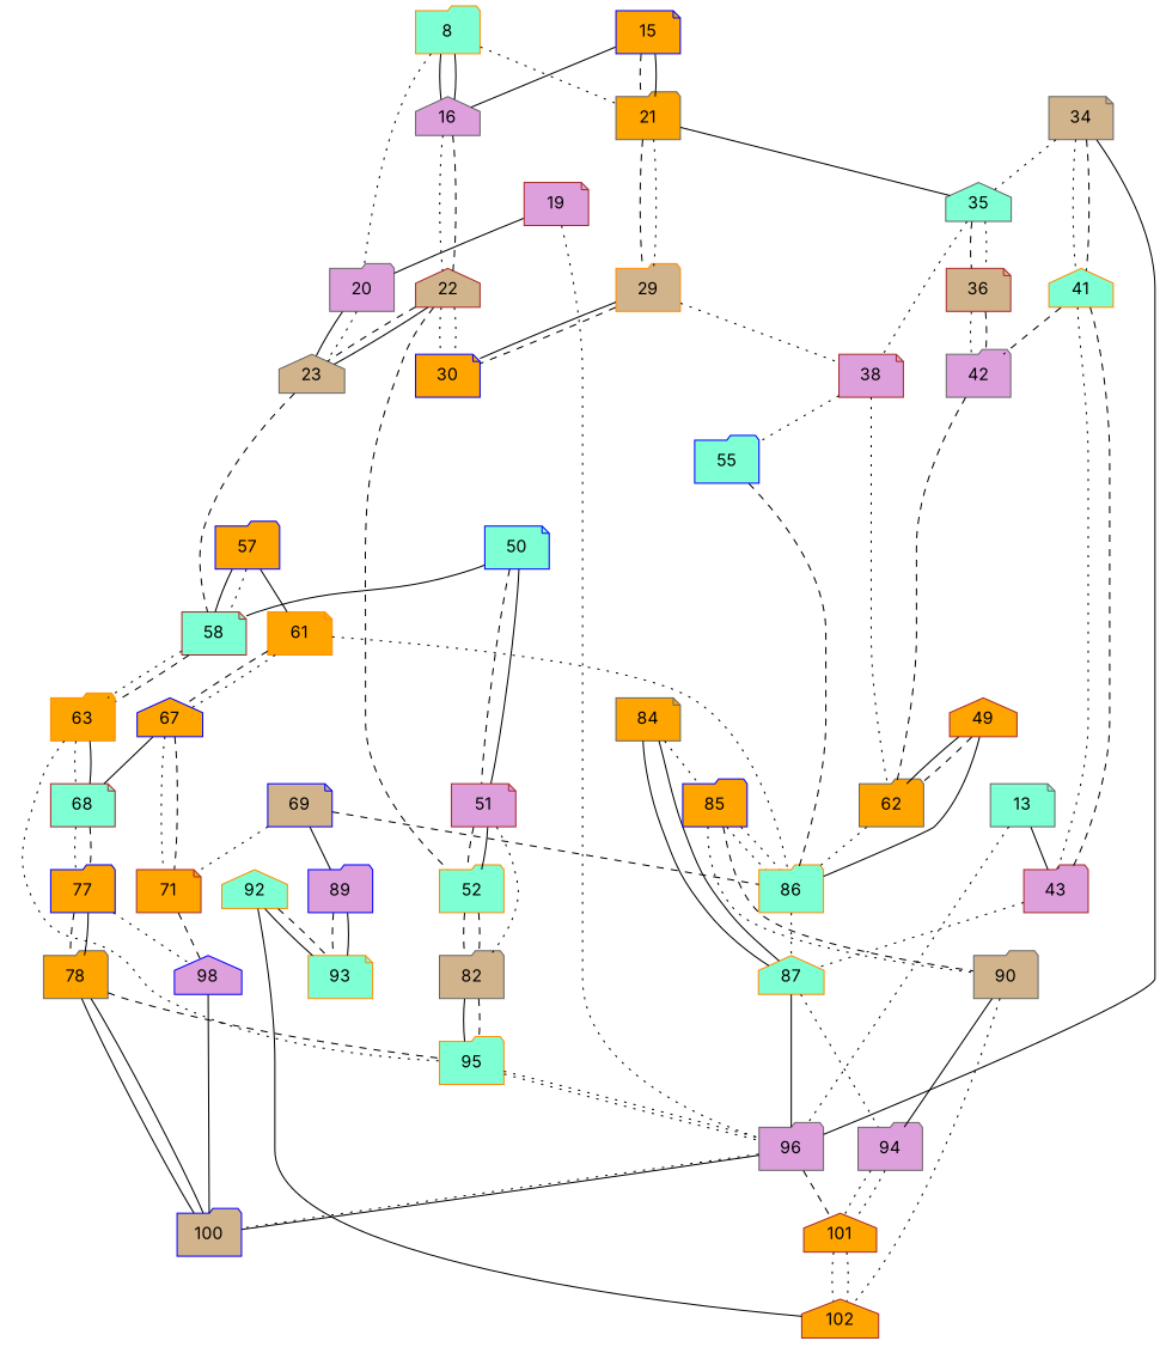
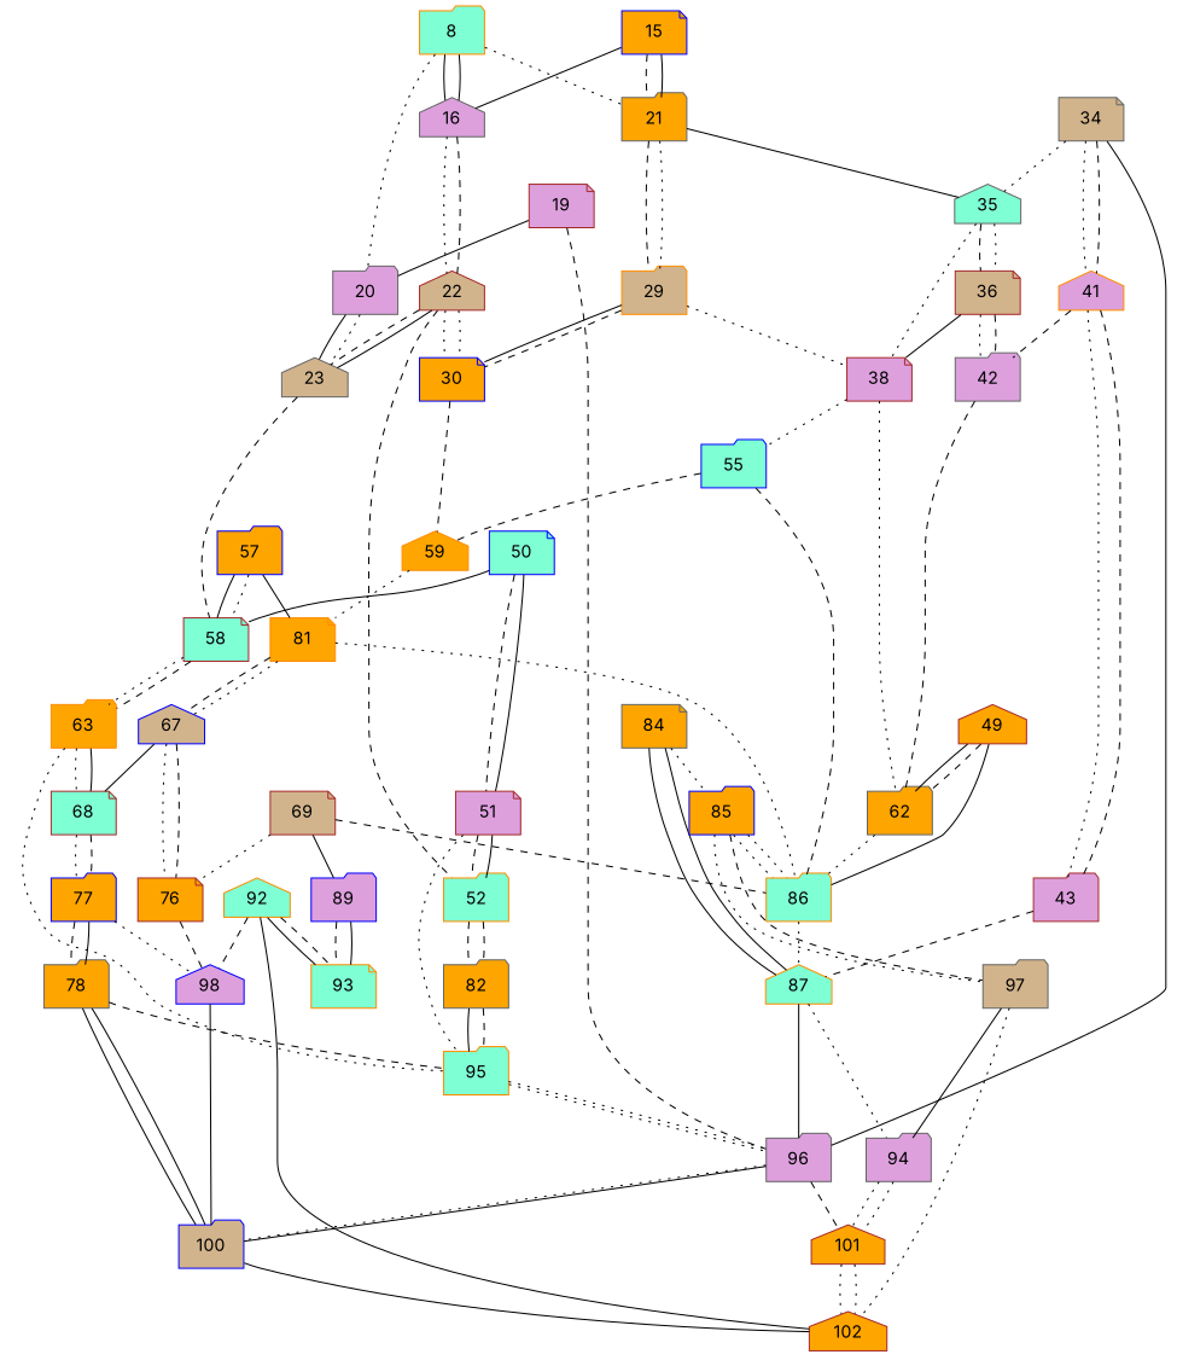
  graph {
    fontname=Inter
    node [color=gray40 fillcolor=orange fontname=Inter shape=folder style=filled]
    edge [fontname=Inter style=dotted]
    8 [color=darkorange fillcolor=aquamarine super="+1"]
    16 [fillcolor=plum shape=house]
    20 [fillcolor=plum super="+9"]
    21 [super="+3+2"]
    22 [color=brown fillcolor=tan shape=house]
    23 [fillcolor=tan shape=house]
    29 [color=darkorange fillcolor=tan]
    35 [fillcolor=aquamarine shape=house super="+25+26"]
-   13 [fillcolor=aquamarine shape=note]
    43 [color=brown fillcolor=plum]
    96 [fillcolor=plum super="+75+14"]
    87 [color=darkorange fillcolor=aquamarine shape=house super="+83"]
    100 [color=blue fillcolor=tan super="+99"]
    101 [color=brown shape=house]
    15 [color=blue shape=note]
    52 [color=darkorange fillcolor=aquamarine]
    30 [color=blue shape=note]
    19 [color=brown fillcolor=plum shape=note super="+10+18"]
    50 [color=blue fillcolor=aquamarine shape=note super="+33"]
    58 [color=brown fillcolor=aquamarine shape=note super="+56+32"]
    51 [color=brown fillcolor=plum shape=note]
-   82 [fillcolor=tan]
+   82
    38 [color=brown fillcolor=plum shape=note super="+37+28"]
    36 [color=brown fillcolor=tan shape=note]
+   59 [color=darkorange shape=house super="+40"]
    63 [color=darkorange]
    55 [color=blue fillcolor=aquamarine super="+39"]
    62 [super="+53+45+44"]
-   61 [color=darkorange shape=note super="+60"]
+   61 [color=darkorange shape=note super="+60" label=81]
    34 [fillcolor=tan shape=note super="+27+24"]
-   41 [color=darkorange fillcolor=aquamarine shape=house]
+   41 [color=darkorange fillcolor=plum shape=house]
    42 [fillcolor=plum]
    86 [color=darkorange fillcolor=aquamarine super="+74+66+73+72+48"]
    94 [fillcolor=plum]
    49 [color=brown shape=house]
    95 [color=darkorange fillcolor=aquamarine super="+79+80"]
    57 [color=blue]
-   67 [color=blue shape=house]
+   67 [color=blue fillcolor=tan shape=house]
    68 [color=brown fillcolor=aquamarine shape=note]
-   71 [color=brown shape=note super="+70"]
+   71 [color=brown shape=note super="+70" label=76]
    77 [color=blue]
    98 [color=blue fillcolor=plum shape=house super="+81+97"]
    78
-   69 [color=blue fillcolor=tan shape=note]
+   69 [color=brown fillcolor=tan shape=note]
    89 [color=blue fillcolor=plum super="+88"]
    93 [color=darkorange fillcolor=aquamarine shape=note]
    102 [color=brown shape=house super="+91"]
    84 [shape=note]
    85 [color=blue]
-   90 [fillcolor=tan]
+   90 [fillcolor=tan label=97]
    92 [color=darkorange fillcolor=aquamarine shape=house]
    8 -- 16 [style=solid]
    8 -- 16 [style=solid]
    8 -- 20
    8 -- 21
    16 -- 22
    16 -- 22 [style=dashed]
    20 -- 23 [style=solid]
    20 -- 23
    21 -- 29 [style=dashed]
    21 -- 29
    21 -- 35 [style=solid]
    22 -- 23 [style=dashed]
    22 -- 23 [style=solid]
    22 -- 52 [style=dashed]
    22 -- 30
    22 -- 30
    23 -- 58 [style=dashed]
    29 -- 30 [style=solid]
    29 -- 30 [style=dashed]
    29 -- 38
    35 -- 38
    35 -- 36 [style=dashed]
    35 -- 36
-   13 -- 43 [style=solid]
-   13 -- 96 [weight=3]
-   43 -- 87
+   43 -- 87 [style=dashed]
    96 -- 100
    96 -- 100 [style=solid]
    96 -- 101 [style=dashed]
    87 -- 96 [style=solid]
    87 -- 94
+   100 -- 102 [style=solid]
    101 -- 102
    101 -- 102
    15 -- 16 [style=solid]
    15 -- 21 [style=dashed weight=2]
    15 -- 21 [style=solid]
    52 -- 82 [style=dashed]
    52 -- 82 [style=dashed]
+   30 -- 59 [style=dashed]
    19 -- 20 [style=solid weight=2]
-   19 -- 96 [weight=2]
+   19 -- 96 [style=dashed weight=2]
    50 -- 58 [style=solid weight=2]
    50 -- 51 [style=dashed]
    50 -- 51 [style=solid]
    58 -- 63
    58 -- 63 [style=dashed]
    51 -- 52 [style=dashed]
    51 -- 52 [style=solid]
-   51 -- 82
+   51 -- 95
    82 -- 95 [style=solid weight=2]
    82 -- 95 [style=dashed]
    38 -- 55
    38 -- 62
+   36 -- 38 [style=solid]
    36 -- 42
    36 -- 42 [style=dashed]
+   59 -- 61
    63 -- 95
    63 -- 68
    63 -- 68 [style=solid]
+   55 -- 59 [style=dashed weight=2]
    55 -- 86 [style=dashed]
    62 -- 86 [weight=2]
    61 -- 86
    61 -- 67 [style=dashed]
    61 -- 67
    34 -- 35 [weight=3]
    34 -- 96 [style=solid weight=2]
    34 -- 41
    34 -- 41 [style=dashed]
    41 -- 43
    41 -- 43 [style=dashed]
    41 -- 42 [style=dashed]
    42 -- 62 [style=dashed]
    86 -- 87 [weight=2]
    94 -- 101
    94 -- 101
    49 -- 62 [style=solid weight=2]
    49 -- 62 [style=dashed]
    49 -- 86 [style=solid]
    95 -- 96
    95 -- 96
    57 -- 58 [style=solid weight=2]
    57 -- 58
    57 -- 61 [style=solid]
    67 -- 68 [style=solid]
    67 -- 71
    67 -- 71 [style=dashed]
    68 -- 77
    68 -- 77 [style=dashed]
    71 -- 98 [style=dashed weight=2]
    77 -- 98
    77 -- 78 [style=dashed]
    77 -- 78 [style=solid]
    98 -- 100 [style=solid]
    78 -- 100 [style=solid]
    78 -- 100 [style=solid]
    78 -- 95 [style=dashed]
    69 -- 86 [style=dashed]
    69 -- 71
    69 -- 89 [style=solid]
    89 -- 93 [style=dashed weight=2]
    89 -- 93 [style=solid]
    84 -- 87 [style=solid weight=2]
    84 -- 87 [style=solid]
    84 -- 85
    85 -- 86
    85 -- 86
    85 -- 90
    85 -- 90 [style=dashed]
    90 -- 94 [style=solid]
    90 -- 102
+   92 -- 98 [style=dashed]
    92 -- 93 [style=solid]
    92 -- 93 [style=dashed]
    92 -- 102 [style=solid]
  }
